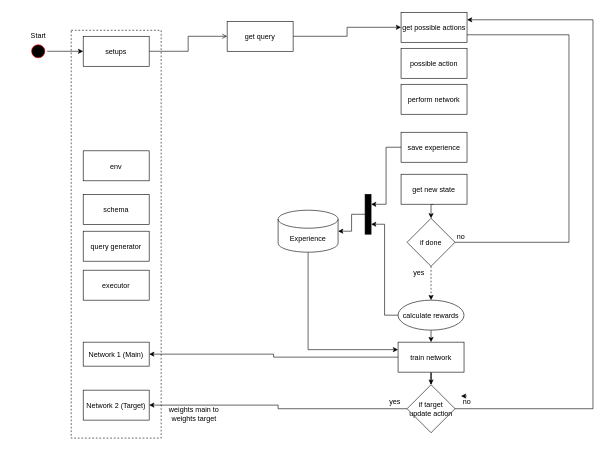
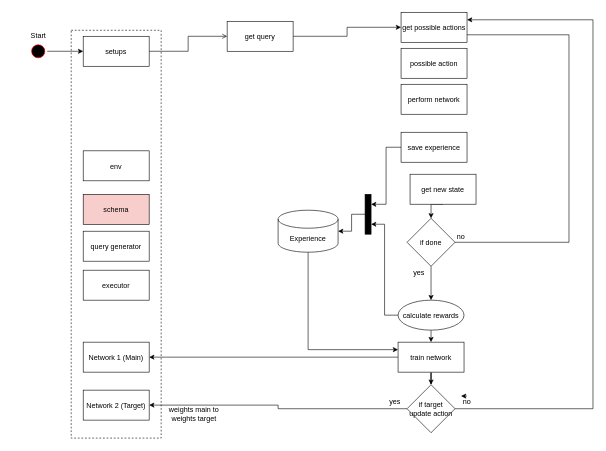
  <mxCell id="0" />
  <mxCell id="1" parent="0" />
  <mxCell id="2" value="" style="rounded=0;whiteSpace=wrap;html=1;dashed=1;fillColor=none;" vertex="1" parent="1"><mxGeometry x="118" y="50" width="150" height="680" as="geometry" /></mxCell>
  <mxCell id="3" style="edgeStyle=orthogonalEdgeStyle;rounded=0;orthogonalLoop=1;jettySize=auto;html=1;exitX=1;exitY=0.5;exitDx=0;exitDy=0;entryX=0;entryY=0.5;entryDx=0;entryDy=0;" edge="1" parent="1" source="4" target="6"><mxGeometry relative="1" as="geometry" /></mxCell>
  <mxCell id="4" value="" style="ellipse;shape=startState;fillColor=#000000;strokeColor=#ff0000;" parent="1" vertex="1"><mxGeometry x="48" y="70" width="30" height="30" as="geometry" /></mxCell>
  <mxCell id="5" style="edgeStyle=orthogonalEdgeStyle;rounded=0;orthogonalLoop=1;jettySize=auto;html=1;exitX=1;exitY=0.5;exitDx=0;exitDy=0;entryX=0;entryY=0.5;entryDx=0;entryDy=0;endArrow=open;" edge="1" parent="1" source="6" target="43"><mxGeometry relative="1" as="geometry" /></mxCell>
  <mxCell id="6" value="setups" style="" parent="1" vertex="1"><mxGeometry x="138" y="60" width="110" height="50" as="geometry" /></mxCell>
  <mxCell id="7" value="Start" style="text;html=1;strokeColor=none;fillColor=none;align=center;verticalAlign=middle;whiteSpace=wrap;rounded=0;" vertex="1" parent="1"><mxGeometry x="20.5" y="50" width="85" height="20" as="geometry" /></mxCell>
  <mxCell id="8" value="env" style="" vertex="1" parent="1"><mxGeometry x="138" y="251" width="110" height="50" as="geometry" /></mxCell>
- <mxCell id="9" value="schema" style="" vertex="1" parent="1"><mxGeometry x="138" y="323.5" width="110" height="50" as="geometry" /></mxCell>
+ <mxCell id="9" value="schema" style="fillColor=#f8cecc;" vertex="1" parent="1"><mxGeometry x="138" y="323.5" width="110" height="50" as="geometry" /></mxCell>
  <mxCell id="10" value="query generator" style="" vertex="1" parent="1"><mxGeometry x="138" y="385" width="110" height="50" as="geometry" /></mxCell>
  <mxCell id="11" value="executor" style="" vertex="1" parent="1"><mxGeometry x="138" y="450" width="110" height="50" as="geometry" /></mxCell>
- <mxCell id="12" value="Network 1 (Main)" style="" vertex="1" parent="1"><mxGeometry x="138" y="570" width="110" height="40" as="geometry" /></mxCell>
+ <mxCell id="12" value="Network 1 (Main)" style="" vertex="1" parent="1"><mxGeometry x="138" y="570" width="110" height="50" as="geometry" /></mxCell>
  <mxCell id="13" value="Network 2 (Target)" style="" vertex="1" parent="1"><mxGeometry x="138" y="650" width="110" height="50" as="geometry" /></mxCell>
  <mxCell id="14" value="possible action" style="" vertex="1" parent="1"><mxGeometry x="668" y="80" width="110" height="50" as="geometry" /></mxCell>
  <mxCell id="15" value="perform network" style="" vertex="1" parent="1"><mxGeometry x="668" y="140" width="110" height="50" as="geometry" /></mxCell>
  <mxCell id="16" style="edgeStyle=orthogonalEdgeStyle;rounded=0;orthogonalLoop=1;jettySize=auto;html=1;exitX=0.5;exitY=1;exitDx=0;exitDy=0;exitPerimeter=0;entryX=0;entryY=0.25;entryDx=0;entryDy=0;" edge="1" parent="1" source="17" target="34"><mxGeometry relative="1" as="geometry" /></mxCell>
  <mxCell id="17" value="Experience" style="shape=cylinder3;whiteSpace=wrap;html=1;boundedLbl=1;backgroundOutline=1;size=15;" vertex="1" parent="1"><mxGeometry x="463" y="350" width="100" height="70" as="geometry" /></mxCell>
  <mxCell id="18" style="edgeStyle=orthogonalEdgeStyle;rounded=0;orthogonalLoop=1;jettySize=auto;html=1;exitX=0;exitY=0.5;exitDx=0;exitDy=0;entryX=1;entryY=0.25;entryDx=0;entryDy=0;" edge="1" parent="1" source="19" target="31"><mxGeometry relative="1" as="geometry" /></mxCell>
  <mxCell id="19" value="save experience" style="" vertex="1" parent="1"><mxGeometry x="668" y="220" width="110" height="50" as="geometry" /></mxCell>
  <mxCell id="20" style="edgeStyle=orthogonalEdgeStyle;rounded=0;orthogonalLoop=1;jettySize=auto;html=1;exitX=0.5;exitY=1;exitDx=0;exitDy=0;entryX=0.5;entryY=0;entryDx=0;entryDy=0;" edge="1" parent="1" source="21" target="24"><mxGeometry relative="1" as="geometry" /></mxCell>
- <mxCell id="21" value="get new state" style="" vertex="1" parent="1"><mxGeometry x="668" y="290" width="110" height="50" as="geometry" /></mxCell>
+ <mxCell id="21" value="get new state" style="" vertex="1" parent="1"><mxGeometry x="683" y="290" width="110" height="50" as="geometry" /></mxCell>
  <mxCell id="22" style="edgeStyle=orthogonalEdgeStyle;rounded=0;orthogonalLoop=1;jettySize=auto;html=1;exitX=1;exitY=0.5;exitDx=0;exitDy=0;entryX=1;entryY=0.75;entryDx=0;entryDy=0;endArrow=none;" edge="1" parent="1" source="24" target="44"><mxGeometry relative="1" as="geometry"><mxPoint x="838" y="110" as="targetPoint" /><Array as="points"><mxPoint x="948" y="404" /><mxPoint x="948" y="58" /></Array></mxGeometry></mxCell>
- <mxCell id="23" style="edgeStyle=orthogonalEdgeStyle;rounded=0;orthogonalLoop=1;jettySize=auto;html=1;exitX=0.5;exitY=1;exitDx=0;exitDy=0;entryX=0.5;entryY=0;entryDx=0;entryDy=0;dashed=1;" edge="1" parent="1" source="24" target="29"><mxGeometry relative="1" as="geometry" /></mxCell>
+ <mxCell id="23" style="edgeStyle=orthogonalEdgeStyle;rounded=0;orthogonalLoop=1;jettySize=auto;html=1;exitX=0.5;exitY=1;exitDx=0;exitDy=0;entryX=0.5;entryY=0;entryDx=0;entryDy=0;" edge="1" parent="1" source="24" target="29"><mxGeometry relative="1" as="geometry" /></mxCell>
  <mxCell id="24" value="if done" style="rhombus;whiteSpace=wrap;html=1;" vertex="1" parent="1"><mxGeometry x="678" y="363.5" width="80" height="80" as="geometry" /></mxCell>
  <mxCell id="25" value="no" style="text;html=1;strokeColor=none;fillColor=none;align=center;verticalAlign=middle;whiteSpace=wrap;rounded=0;" vertex="1" parent="1"><mxGeometry x="748" y="385" width="40" height="20" as="geometry" /></mxCell>
  <mxCell id="26" value="yes" style="text;html=1;strokeColor=none;fillColor=none;align=center;verticalAlign=middle;whiteSpace=wrap;rounded=0;" vertex="1" parent="1"><mxGeometry x="678" y="443.5" width="40" height="20" as="geometry" /></mxCell>
  <mxCell id="27" style="edgeStyle=orthogonalEdgeStyle;rounded=0;orthogonalLoop=1;jettySize=auto;html=1;exitX=0;exitY=0.5;exitDx=0;exitDy=0;entryX=1;entryY=0.75;entryDx=0;entryDy=0;" edge="1" parent="1" source="29" target="31"><mxGeometry relative="1" as="geometry"><mxPoint x="948" y="440" as="targetPoint" /></mxGeometry></mxCell>
  <mxCell id="28" style="edgeStyle=orthogonalEdgeStyle;rounded=0;orthogonalLoop=1;jettySize=auto;html=1;exitX=0.5;exitY=1;exitDx=0;exitDy=0;entryX=0.5;entryY=0;entryDx=0;entryDy=0;" edge="1" parent="1" source="29" target="34"><mxGeometry relative="1" as="geometry" /></mxCell>
  <mxCell id="29" value="calculate rewards" style="ellipse;" vertex="1" parent="1"><mxGeometry x="663" y="500" width="110" height="50" as="geometry" /></mxCell>
  <mxCell id="30" style="edgeStyle=orthogonalEdgeStyle;rounded=0;orthogonalLoop=1;jettySize=auto;html=1;exitX=0;exitY=0.5;exitDx=0;exitDy=0;entryX=1;entryY=0.5;entryDx=0;entryDy=0;entryPerimeter=0;" edge="1" parent="1" source="31" target="17"><mxGeometry relative="1" as="geometry" /></mxCell>
  <mxCell id="31" value="" style="rounded=0;whiteSpace=wrap;html=1;fillColor=#000000;" vertex="1" parent="1"><mxGeometry x="608" y="323.5" width="10" height="66.5" as="geometry" /></mxCell>
  <mxCell id="32" style="edgeStyle=orthogonalEdgeStyle;rounded=0;orthogonalLoop=1;jettySize=auto;html=1;exitX=0;exitY=0.5;exitDx=0;exitDy=0;" edge="1" parent="1" source="34" target="12"><mxGeometry relative="1" as="geometry" /></mxCell>
  <mxCell id="33" style="edgeStyle=orthogonalEdgeStyle;rounded=0;orthogonalLoop=1;jettySize=auto;html=1;exitX=0.5;exitY=1;exitDx=0;exitDy=0;" edge="1" parent="1" source="34" target="37"><mxGeometry relative="1" as="geometry" /></mxCell>
  <mxCell id="34" value="train network" style="" vertex="1" parent="1"><mxGeometry x="663" y="570" width="110" height="50" as="geometry" /></mxCell>
  <mxCell id="35" style="edgeStyle=orthogonalEdgeStyle;rounded=0;orthogonalLoop=1;jettySize=auto;html=1;entryX=1;entryY=0.5;entryDx=0;entryDy=0;exitX=0;exitY=0.5;exitDx=0;exitDy=0;" edge="1" parent="1" source="37" target="13"><mxGeometry relative="1" as="geometry"><mxPoint x="628" y="700" as="sourcePoint" /></mxGeometry></mxCell>
  <mxCell id="36" style="edgeStyle=orthogonalEdgeStyle;rounded=0;orthogonalLoop=1;jettySize=auto;html=1;exitX=1;exitY=0.5;exitDx=0;exitDy=0;entryX=1;entryY=0.25;entryDx=0;entryDy=0;" edge="1" parent="1" source="37" target="44"><mxGeometry relative="1" as="geometry"><Array as="points"><mxPoint x="988" y="681" /><mxPoint x="988" y="33" /></Array></mxGeometry></mxCell>
  <mxCell id="37" value="if target update action" style="rhombus;whiteSpace=wrap;html=1;" vertex="1" parent="1"><mxGeometry x="678" y="641" width="80" height="80" as="geometry" /></mxCell>
  <mxCell id="38" value="yes" style="text;html=1;strokeColor=none;fillColor=none;align=center;verticalAlign=middle;whiteSpace=wrap;rounded=0;dashed=1;" vertex="1" parent="1"><mxGeometry x="638" y="660" width="40" height="20" as="geometry" /></mxCell>
  <mxCell id="39" value="weights main to weights target" style="text;html=1;strokeColor=none;fillColor=none;align=center;verticalAlign=middle;whiteSpace=wrap;rounded=0;dashed=1;" vertex="1" parent="1"><mxGeometry x="268" y="680" width="110" height="20" as="geometry" /></mxCell>
  <mxCell id="40" value="no" style="text;html=1;strokeColor=none;fillColor=none;align=center;verticalAlign=middle;whiteSpace=wrap;rounded=0;dashed=1;" vertex="1" parent="1"><mxGeometry x="758" y="660" width="40" height="20" as="geometry" /></mxCell>
  <mxCell id="41" style="edgeStyle=orthogonalEdgeStyle;rounded=0;orthogonalLoop=1;jettySize=auto;html=1;exitX=0.5;exitY=0;exitDx=0;exitDy=0;entryX=0.25;entryY=0;entryDx=0;entryDy=0;" edge="1" parent="1" source="40" target="40"><mxGeometry relative="1" as="geometry" /></mxCell>
  <mxCell id="42" style="edgeStyle=orthogonalEdgeStyle;rounded=0;orthogonalLoop=1;jettySize=auto;html=1;exitX=1;exitY=0.5;exitDx=0;exitDy=0;entryX=0;entryY=0.5;entryDx=0;entryDy=0;" edge="1" parent="1" source="43" target="44"><mxGeometry relative="1" as="geometry" /></mxCell>
  <mxCell id="43" value="get query" style="" vertex="1" parent="1"><mxGeometry x="378" y="35" width="110" height="50" as="geometry" /></mxCell>
  <mxCell id="44" value="get possible actions" style="" vertex="1" parent="1"><mxGeometry x="668" y="20" width="110" height="50" as="geometry" /></mxCell>
